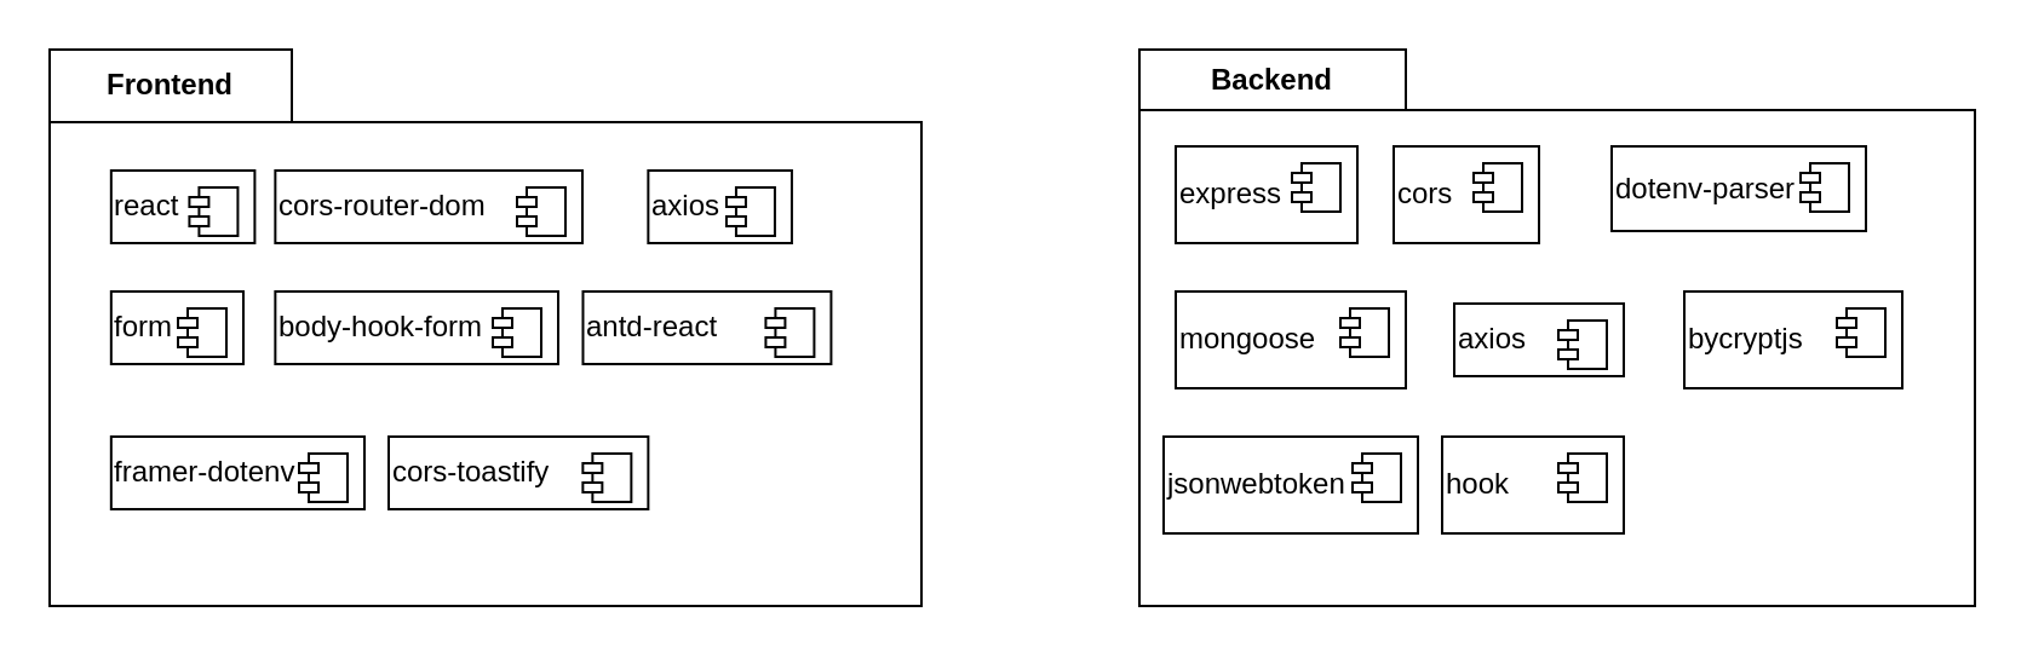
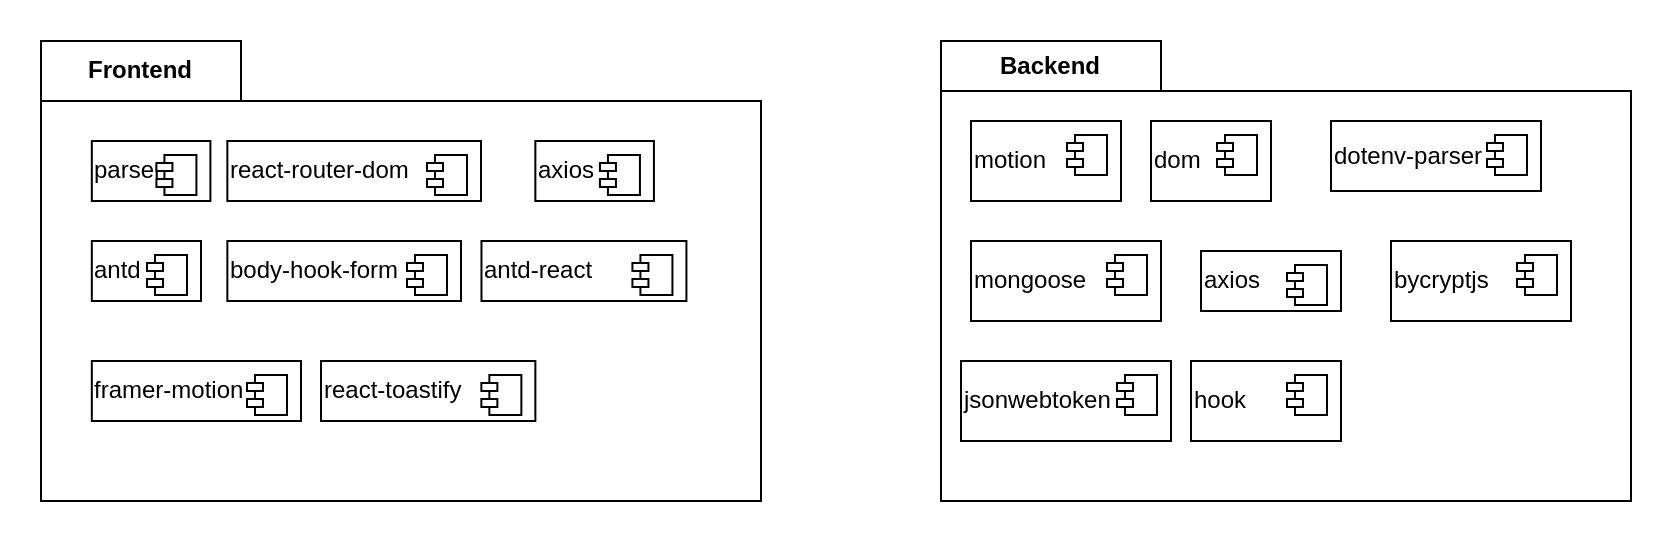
  <mxCell id="0" />
  <mxCell id="1" parent="0" />
  <mxCell id="2" value="Frontend" style="shape=folder;fontStyle=1;tabWidth=100;tabHeight=30;tabPosition=left;html=1;boundedLbl=1;labelInHeader=1;container=1;collapsible=0;whiteSpace=wrap;" vertex="1" parent="1"><mxGeometry y="20" width="360" height="230" as="geometry" x="20" /></mxCell>
  <mxCell id="3" value="" style="html=1;strokeColor=none;resizeWidth=1;resizeHeight=1;fillColor=none;part=1;connectable=0;allowArrows=0;deletable=0;whiteSpace=wrap;" vertex="1" parent="2"><mxGeometry width="321.882" height="147" relative="1" as="geometry"><mxPoint y="30" as="offset" /></mxGeometry></mxCell>
- <mxCell id="4" value="react" style="html=1;dropTarget=0;whiteSpace=wrap;align=left;" vertex="1" parent="2"><mxGeometry x="25.412" y="50" width="59.294" height="30" as="geometry" /></mxCell>
+ <mxCell id="4" value="parser" style="html=1;dropTarget=0;whiteSpace=wrap;align=left;" vertex="1" parent="2"><mxGeometry x="25.412" y="50" width="59.294" height="30" as="geometry" /></mxCell>
  <mxCell id="5" value="" style="shape=module;jettyWidth=8;jettyHeight=4;" vertex="1" parent="4"><mxGeometry x="1" width="20" height="20" relative="1" as="geometry"><mxPoint x="-27" y="7" as="offset" /></mxGeometry></mxCell>
- <mxCell id="6" value="&lt;div style=&quot;&quot;&gt;&lt;span style=&quot;background-color: transparent; color: light-dark(rgb(0, 0, 0), rgb(255, 255, 255));&quot;&gt;cors-router-dom&lt;/span&gt;&lt;/div&gt;" style="html=1;dropTarget=0;whiteSpace=wrap;align=left;" vertex="1" parent="2"><mxGeometry x="93.18" y="50" width="126.82" height="30" as="geometry" /></mxCell>
+ <mxCell id="6" value="&lt;div style=&quot;&quot;&gt;&lt;span style=&quot;background-color: transparent; color: light-dark(rgb(0, 0, 0), rgb(255, 255, 255));&quot;&gt;react-router-dom&lt;/span&gt;&lt;/div&gt;" style="html=1;dropTarget=0;whiteSpace=wrap;align=left;" vertex="1" parent="2"><mxGeometry x="93.18" y="50" width="126.82" height="30" as="geometry" /></mxCell>
  <mxCell id="7" value="" style="shape=module;jettyWidth=8;jettyHeight=4;" vertex="1" parent="6"><mxGeometry x="1" width="20" height="20" relative="1" as="geometry"><mxPoint x="-27" y="7" as="offset" /></mxGeometry></mxCell>
- <mxCell id="8" value="form" style="html=1;dropTarget=0;whiteSpace=wrap;align=left;" vertex="1" parent="2"><mxGeometry x="25.41" y="100" width="54.59" height="30" as="geometry" /></mxCell>
+ <mxCell id="8" value="antd" style="html=1;dropTarget=0;whiteSpace=wrap;align=left;" vertex="1" parent="2"><mxGeometry x="25.41" y="100" width="54.59" height="30" as="geometry" /></mxCell>
  <mxCell id="9" value="" style="shape=module;jettyWidth=8;jettyHeight=4;" vertex="1" parent="8"><mxGeometry x="1" width="20" height="20" relative="1" as="geometry"><mxPoint x="-27" y="7" as="offset" /></mxGeometry></mxCell>
  <mxCell id="10" value="body-hook-form" style="html=1;dropTarget=0;whiteSpace=wrap;align=left;" vertex="1" parent="2"><mxGeometry x="93.18" y="100" width="116.82" height="30" as="geometry" /></mxCell>
  <mxCell id="11" value="" style="shape=module;jettyWidth=8;jettyHeight=4;" vertex="1" parent="10"><mxGeometry x="1" width="20" height="20" relative="1" as="geometry"><mxPoint x="-27" y="7" as="offset" /></mxGeometry></mxCell>
  <mxCell id="12" value="axios" style="html=1;dropTarget=0;whiteSpace=wrap;align=left;" vertex="1" parent="2"><mxGeometry x="247.175" y="50" width="59.294" height="30" as="geometry" /></mxCell>
  <mxCell id="13" value="" style="shape=module;jettyWidth=8;jettyHeight=4;" vertex="1" parent="12"><mxGeometry x="1" width="20" height="20" relative="1" as="geometry"><mxPoint x="-27" y="7" as="offset" /></mxGeometry></mxCell>
  <mxCell id="14" value="antd-react" style="html=1;dropTarget=0;whiteSpace=wrap;align=left;" vertex="1" parent="2"><mxGeometry x="220.24" y="100" width="102.47" height="30" as="geometry" /></mxCell>
  <mxCell id="15" value="" style="shape=module;jettyWidth=8;jettyHeight=4;" vertex="1" parent="14"><mxGeometry x="1" width="20" height="20" relative="1" as="geometry"><mxPoint x="-27" y="7" as="offset" /></mxGeometry></mxCell>
- <mxCell id="16" value="framer-dotenv" style="html=1;dropTarget=0;whiteSpace=wrap;align=left;" vertex="1" parent="2"><mxGeometry x="25.41" y="160" width="104.59" height="30" as="geometry" /></mxCell>
+ <mxCell id="16" value="framer-motion" style="html=1;dropTarget=0;whiteSpace=wrap;align=left;" vertex="1" parent="2"><mxGeometry x="25.41" y="160" width="104.59" height="30" as="geometry" /></mxCell>
  <mxCell id="17" value="" style="shape=module;jettyWidth=8;jettyHeight=4;" vertex="1" parent="16"><mxGeometry x="1" width="20" height="20" relative="1" as="geometry"><mxPoint x="-27" y="7" as="offset" /></mxGeometry></mxCell>
- <mxCell id="18" value="cors-toastify" style="html=1;dropTarget=0;whiteSpace=wrap;align=left;" vertex="1" parent="2"><mxGeometry x="140" y="160" width="107.18" height="30" as="geometry" /></mxCell>
+ <mxCell id="18" value="react-toastify" style="html=1;dropTarget=0;whiteSpace=wrap;align=left;" vertex="1" parent="2"><mxGeometry x="140" y="160" width="107.18" height="30" as="geometry" /></mxCell>
  <mxCell id="19" value="" style="shape=module;jettyWidth=8;jettyHeight=4;" vertex="1" parent="18"><mxGeometry x="1" width="20" height="20" relative="1" as="geometry"><mxPoint x="-27" y="7" as="offset" /></mxGeometry></mxCell>
  <mxCell id="20" value="Backend" style="shape=folder;fontStyle=1;tabWidth=110;tabHeight=25;tabPosition=left;html=1;boundedLbl=1;labelInHeader=1;container=1;collapsible=0;whiteSpace=wrap;" vertex="1" parent="1"><mxGeometry x="470" y="20" width="345" height="230" as="geometry" /></mxCell>
  <mxCell id="21" value="" style="html=1;strokeColor=none;resizeWidth=1;resizeHeight=1;fillColor=none;part=1;connectable=0;allowArrows=0;deletable=0;whiteSpace=wrap;" vertex="1" parent="20"><mxGeometry width="310.0" height="184" relative="1" as="geometry"><mxPoint y="20" as="offset" /></mxGeometry></mxCell>
- <mxCell id="22" value="express" style="html=1;dropTarget=0;whiteSpace=wrap;align=left;" vertex="1" parent="20"><mxGeometry x="15" y="40" width="75" height="40" as="geometry" /></mxCell>
+ <mxCell id="22" value="motion" style="html=1;dropTarget=0;whiteSpace=wrap;align=left;" vertex="1" parent="20"><mxGeometry x="15" y="40" width="75" height="40" as="geometry" /></mxCell>
  <mxCell id="23" value="" style="shape=module;jettyWidth=8;jettyHeight=4;" vertex="1" parent="22"><mxGeometry x="1" width="20" height="20" relative="1" as="geometry"><mxPoint x="-27" y="7" as="offset" /></mxGeometry></mxCell>
- <mxCell id="24" value="cors" style="html=1;dropTarget=0;whiteSpace=wrap;align=left;" vertex="1" parent="20"><mxGeometry x="105" y="40" width="60" height="40" as="geometry" /></mxCell>
+ <mxCell id="24" value="dom" style="html=1;dropTarget=0;whiteSpace=wrap;align=left;" vertex="1" parent="20"><mxGeometry x="105" y="40" width="60" height="40" as="geometry" /></mxCell>
  <mxCell id="25" value="" style="shape=module;jettyWidth=8;jettyHeight=4;" vertex="1" parent="24"><mxGeometry x="1" width="20" height="20" relative="1" as="geometry"><mxPoint x="-27" y="7" as="offset" /></mxGeometry></mxCell>
  <mxCell id="26" value="mongoose" style="html=1;dropTarget=0;whiteSpace=wrap;align=left;" vertex="1" parent="20"><mxGeometry x="15" y="100" width="95" height="40" as="geometry" /></mxCell>
  <mxCell id="27" value="" style="shape=module;jettyWidth=8;jettyHeight=4;" vertex="1" parent="26"><mxGeometry x="1" width="20" height="20" relative="1" as="geometry"><mxPoint x="-27" y="7" as="offset" /></mxGeometry></mxCell>
  <mxCell id="28" value="axios" style="html=1;dropTarget=0;whiteSpace=wrap;align=left;" vertex="1" parent="20"><mxGeometry x="130" y="105" width="70" height="30" as="geometry" /></mxCell>
  <mxCell id="29" value="" style="shape=module;jettyWidth=8;jettyHeight=4;" vertex="1" parent="28"><mxGeometry x="1" width="20" height="20" relative="1" as="geometry"><mxPoint x="-27" y="7" as="offset" /></mxGeometry></mxCell>
  <mxCell id="30" value="jsonwebtoken" style="html=1;dropTarget=0;whiteSpace=wrap;align=left;" vertex="1" parent="20"><mxGeometry x="10" y="160" width="105" height="40" as="geometry" /></mxCell>
  <mxCell id="31" value="" style="shape=module;jettyWidth=8;jettyHeight=4;" vertex="1" parent="30"><mxGeometry x="1" width="20" height="20" relative="1" as="geometry"><mxPoint x="-27" y="7" as="offset" /></mxGeometry></mxCell>
  <mxCell id="32" value="hook" style="html=1;dropTarget=0;whiteSpace=wrap;align=left;" vertex="1" parent="20"><mxGeometry x="125" y="160" width="75" height="40" as="geometry" /></mxCell>
  <mxCell id="33" value="" style="shape=module;jettyWidth=8;jettyHeight=4;" vertex="1" parent="32"><mxGeometry x="1" width="20" height="20" relative="1" as="geometry"><mxPoint x="-27" y="7" as="offset" /></mxGeometry></mxCell>
  <mxCell id="34" value="dotenv-parser" style="html=1;dropTarget=0;whiteSpace=wrap;align=left;" vertex="1" parent="20"><mxGeometry x="195" y="40" width="105" height="35" as="geometry" /></mxCell>
  <mxCell id="35" value="" style="shape=module;jettyWidth=8;jettyHeight=4;" vertex="1" parent="34"><mxGeometry x="1" width="20" height="20" relative="1" as="geometry"><mxPoint x="-27" y="7" as="offset" /></mxGeometry></mxCell>
  <mxCell id="36" value="bycryptjs" style="html=1;dropTarget=0;whiteSpace=wrap;align=left;" vertex="1" parent="20"><mxGeometry x="225" y="100" width="90" height="40" as="geometry" /></mxCell>
  <mxCell id="37" value="" style="shape=module;jettyWidth=8;jettyHeight=4;" vertex="1" parent="36"><mxGeometry x="1" width="20" height="20" relative="1" as="geometry"><mxPoint x="-27" y="7" as="offset" /></mxGeometry></mxCell>
